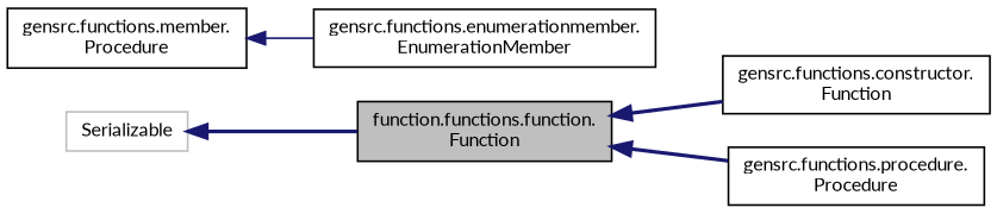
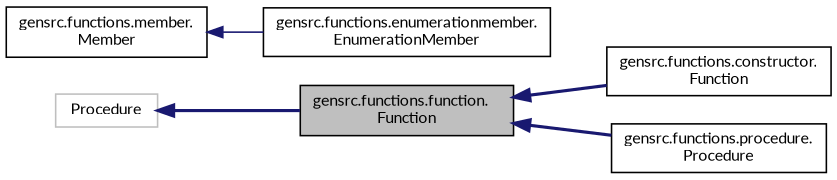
  digraph {
    fontname=Lato
    rankdir=LR
    node [color=black fillcolor=white fontname=Lato fontsize=10 shape=record style=filled]
    edge [color=midnightblue dir=back fontname=Lato fontsize=10 labelfontname=Helvetica labelfontsize=10 style=bold]
-   n1 [fillcolor=grey75 fontcolor=black height=0.2 label="function.functions.function.\lFunction" width=0.4]
+   n1 [fillcolor=grey75 fontcolor=black height=0.2 label="gensrc.functions.function.\lFunction" width=0.4]
    n2 [height=0.2 label="gensrc.functions.constructor.\lFunction" width=0.4]
    n3 [height=0.2 label="gensrc.functions.procedure.\lProcedure" width=0.4]
-   n4 [height=0.2 label="gensrc.functions.member.\lProcedure" width=0.4]
+   n4 [height=0.2 label="gensrc.functions.member.\lMember" width=0.4]
    n5 [height=0.2 label="gensrc.functions.enumerationmember.\lEnumerationMember" width=0.4]
-   n6 [color=grey75 height=0.2 label=Serializable width=0.4]
+   n6 [color=grey75 height=0.2 label=Procedure width=0.4]
    n1 -> n2
    n1 -> n3
    n4 -> n5 [style=solid]
    n6 -> n1
  }
